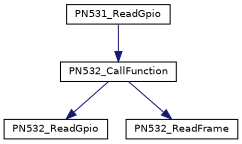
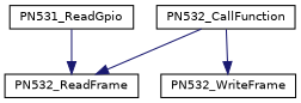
  digraph {
    rankdir=TB
    node [color=black fillcolor=white fontname=Helvetica fontsize=10 shape=record style=filled]
    edge [color=midnightblue fontname=Helvetica fontsize=10 labelfontname=Helvetica labelfontsize=10 style=solid]
    n1 [height=0.2 label=PN531_ReadGpio width=0.4]
    n2 [height=0.2 label=PN532_CallFunction width=0.4]
-   n3 [height=0.2 label=PN532_ReadGpio width=0.4]
+   n3 [height=0.2 label=PN532_WriteFrame width=0.4]
    n4 [height=0.2 label=PN532_ReadFrame width=0.4]
-   n1 -> n2
+   n1 -> n4
    n2 -> n3
    n2 -> n4
  }
